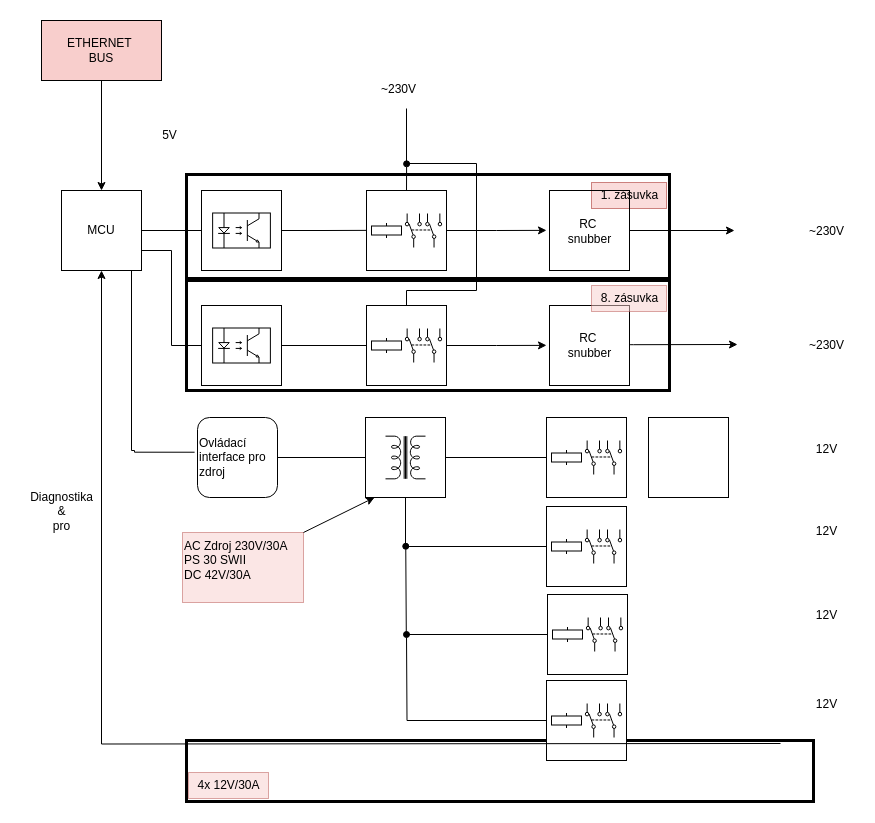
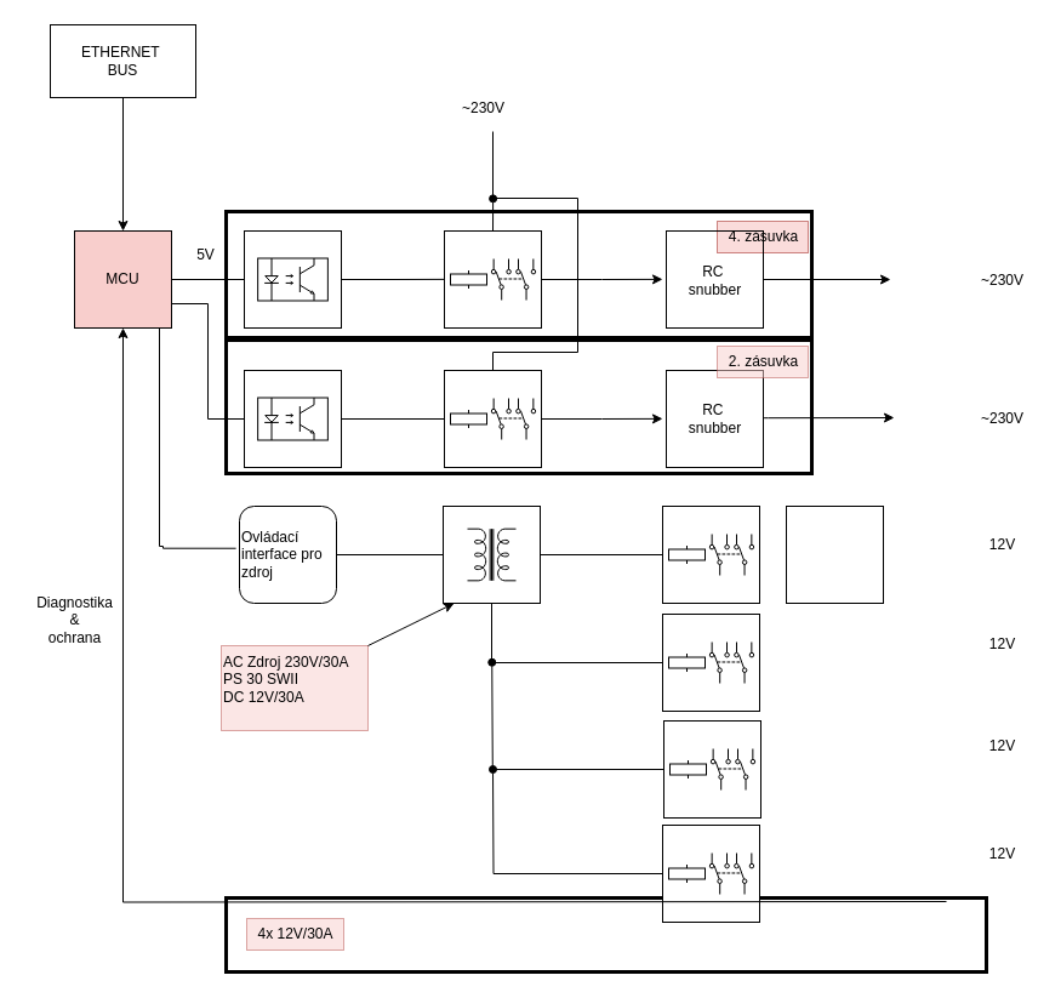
  <mxCell id="0" />
  <mxCell id="1" parent="0" />
  <mxCell id="2" value="" style="rounded=0;whiteSpace=wrap;html=1;fillColor=none;strokeWidth=3;" parent="1" vertex="1"><mxGeometry x="186" y="174" width="483" height="104" as="geometry" /></mxCell>
  <mxCell id="3" value="" style="rounded=0;whiteSpace=wrap;html=1;fillColor=none;strokeWidth=3;" parent="1" vertex="1"><mxGeometry x="186" y="280" width="483" height="110" as="geometry" /></mxCell>
  <mxCell id="4" value="" style="group" parent="1" vertex="1" connectable="0"><mxGeometry x="366" y="190" width="80" height="80" as="geometry" /></mxCell>
  <mxCell id="5" style="edgeStyle=orthogonalEdgeStyle;rounded=0;orthogonalLoop=1;jettySize=auto;html=1;exitX=1;exitY=0.5;exitDx=0;exitDy=0;" parent="4" source="7" edge="1"><mxGeometry relative="1" as="geometry"><mxPoint x="180" y="39.857" as="targetPoint" /></mxGeometry></mxCell>
  <mxCell id="6" style="edgeStyle=orthogonalEdgeStyle;rounded=0;orthogonalLoop=1;jettySize=auto;html=1;exitX=0.5;exitY=0;exitDx=0;exitDy=0;endArrow=oval;endFill=1;" parent="4" source="7" edge="1"><mxGeometry relative="1" as="geometry"><mxPoint x="40.118" y="-26.647" as="targetPoint" /></mxGeometry></mxCell>
  <mxCell id="7" value="" style="whiteSpace=wrap;html=1;aspect=fixed;" parent="4" vertex="1"><mxGeometry width="80" height="80" as="geometry" /></mxCell>
  <mxCell id="8" value="" style="pointerEvents=1;verticalLabelPosition=bottom;shadow=0;dashed=0;align=center;html=1;verticalAlign=top;shape=mxgraph.electrical.electro-mechanical.dpdt3;elSwitchState=1;rotation=-90;" parent="4" vertex="1"><mxGeometry x="40" y="21.83" width="34" height="36.34" as="geometry" /></mxCell>
  <mxCell id="9" value="" style="pointerEvents=1;verticalLabelPosition=bottom;shadow=0;dashed=0;align=center;html=1;verticalAlign=top;shape=mxgraph.electrical.electro-mechanical.relay_coil;" parent="4" vertex="1"><mxGeometry x="5" y="32.5" width="30" height="15" as="geometry" /></mxCell>
  <mxCell id="10" style="edgeStyle=orthogonalEdgeStyle;rounded=0;orthogonalLoop=1;jettySize=auto;html=1;exitX=1;exitY=0.25;exitDx=0;exitDy=0;entryX=0;entryY=0.5;entryDx=0;entryDy=0;endArrow=none;endFill=0;" parent="1" source="13" target="16" edge="1"><mxGeometry relative="1" as="geometry"><Array as="points"><mxPoint x="141" y="230" /></Array></mxGeometry></mxCell>
  <mxCell id="11" style="edgeStyle=orthogonalEdgeStyle;rounded=0;orthogonalLoop=1;jettySize=auto;html=1;exitX=1;exitY=0.5;exitDx=0;exitDy=0;entryX=0;entryY=0.5;entryDx=0;entryDy=0;endArrow=none;endFill=0;" parent="1" source="13" target="19" edge="1"><mxGeometry relative="1" as="geometry"><Array as="points"><mxPoint x="141" y="250" /><mxPoint x="171" y="250" /><mxPoint x="171" y="345" /></Array></mxGeometry></mxCell>
  <mxCell id="12" style="edgeStyle=orthogonalEdgeStyle;rounded=0;orthogonalLoop=1;jettySize=auto;html=1;entryX=-0.036;entryY=0.434;entryDx=0;entryDy=0;endArrow=none;endFill=0;entryPerimeter=0;" parent="1" edge="1" target="74"><mxGeometry relative="1" as="geometry"><mxPoint x="131" y="265" as="sourcePoint" /><Array as="points"><mxPoint x="131" y="450" /><mxPoint x="134" y="450" /><mxPoint x="134" y="452" /></Array><mxPoint x="201" y="450" as="targetPoint" /></mxGeometry></mxCell>
- <mxCell id="13" value="MCU" style="whiteSpace=wrap;html=1;aspect=fixed;" parent="1" vertex="1"><mxGeometry x="61" y="190" width="80" height="80" as="geometry" /></mxCell>
+ <mxCell id="13" value="MCU" style="whiteSpace=wrap;html=1;aspect=fixed;fillColor=#f8cecc;" parent="1" vertex="1"><mxGeometry x="61" y="190" width="80" height="80" as="geometry" /></mxCell>
  <mxCell id="14" value="" style="group" parent="1" vertex="1" connectable="0"><mxGeometry x="201" y="190" width="100" height="80" as="geometry" /></mxCell>
  <mxCell id="15" style="edgeStyle=orthogonalEdgeStyle;rounded=0;orthogonalLoop=1;jettySize=auto;html=1;exitX=1;exitY=0.5;exitDx=0;exitDy=0;endArrow=none;endFill=0;" parent="14" source="16" edge="1"><mxGeometry relative="1" as="geometry"><mxPoint x="165" y="39.857" as="targetPoint" /></mxGeometry></mxCell>
  <mxCell id="16" value="" style="whiteSpace=wrap;html=1;aspect=fixed;" parent="14" vertex="1"><mxGeometry width="80" height="80" as="geometry" /></mxCell>
  <mxCell id="17" value="" style="verticalLabelPosition=bottom;shadow=0;dashed=0;align=center;html=1;verticalAlign=top;shape=mxgraph.electrical.opto_electronics.opto-coupler;" parent="14" vertex="1"><mxGeometry x="11.13" y="22.5" width="57.75" height="35" as="geometry" /></mxCell>
  <mxCell id="18" value="" style="group" parent="1" vertex="1" connectable="0"><mxGeometry x="201" y="305" width="80" height="80" as="geometry" /></mxCell>
  <mxCell id="19" value="" style="whiteSpace=wrap;html=1;aspect=fixed;" parent="18" vertex="1"><mxGeometry width="80" height="80" as="geometry" /></mxCell>
  <mxCell id="20" value="" style="verticalLabelPosition=bottom;shadow=0;dashed=0;align=center;html=1;verticalAlign=top;shape=mxgraph.electrical.opto_electronics.opto-coupler;" parent="18" vertex="1"><mxGeometry x="11.13" y="22.5" width="57.75" height="35" as="geometry" /></mxCell>
  <mxCell id="21" style="edgeStyle=orthogonalEdgeStyle;rounded=0;orthogonalLoop=1;jettySize=auto;html=1;exitX=1;exitY=0.5;exitDx=0;exitDy=0;endArrow=none;endFill=0;" parent="1" source="19" edge="1"><mxGeometry relative="1" as="geometry"><mxPoint x="366" y="345" as="targetPoint" /></mxGeometry></mxCell>
  <mxCell id="22" value="" style="endArrow=none;html=1;rounded=0;edgeStyle=orthogonalEdgeStyle;" parent="1" edge="1"><mxGeometry width="50" height="50" relative="1" as="geometry"><mxPoint x="406" y="305" as="sourcePoint" /><mxPoint x="406" y="108" as="targetPoint" /><Array as="points"><mxPoint x="406" y="290" /><mxPoint x="476" y="290" /><mxPoint x="476" y="163" /><mxPoint x="406" y="163" /><mxPoint x="406" y="108" /></Array></mxGeometry></mxCell>
  <mxCell id="23" value="" style="group" parent="1" vertex="1" connectable="0"><mxGeometry x="366" y="305" width="80" height="80" as="geometry" /></mxCell>
  <mxCell id="24" style="edgeStyle=orthogonalEdgeStyle;rounded=0;orthogonalLoop=1;jettySize=auto;html=1;exitX=1;exitY=0.5;exitDx=0;exitDy=0;" parent="23" source="25" edge="1"><mxGeometry relative="1" as="geometry"><mxPoint x="180" y="39.857" as="targetPoint" /></mxGeometry></mxCell>
  <mxCell id="25" value="" style="whiteSpace=wrap;html=1;aspect=fixed;" parent="23" vertex="1"><mxGeometry width="80" height="80" as="geometry" /></mxCell>
  <mxCell id="26" value="" style="pointerEvents=1;verticalLabelPosition=bottom;shadow=0;dashed=0;align=center;html=1;verticalAlign=top;shape=mxgraph.electrical.electro-mechanical.dpdt3;elSwitchState=1;rotation=-90;" parent="23" vertex="1"><mxGeometry x="40" y="21.83" width="34" height="36.34" as="geometry" /></mxCell>
  <mxCell id="27" value="" style="pointerEvents=1;verticalLabelPosition=bottom;shadow=0;dashed=0;align=center;html=1;verticalAlign=top;shape=mxgraph.electrical.electro-mechanical.relay_coil;" parent="23" vertex="1"><mxGeometry x="5" y="32.5" width="30" height="15" as="geometry" /></mxCell>
  <mxCell id="28" value="~230V" style="text;html=1;align=center;verticalAlign=middle;resizable=0;points=[];autosize=1;strokeColor=none;fillColor=none;" parent="1" vertex="1"><mxGeometry x="370" y="74" width="55" height="30" as="geometry" /></mxCell>
  <mxCell id="29" value="~230V" style="text;html=1;align=center;verticalAlign=middle;resizable=0;points=[];autosize=1;strokeColor=none;fillColor=none;" parent="1" vertex="1"><mxGeometry x="798" y="215.5" width="55" height="30" as="geometry" /></mxCell>
  <mxCell id="30" value="~230V" style="text;html=1;align=center;verticalAlign=middle;resizable=0;points=[];autosize=1;strokeColor=none;fillColor=none;" parent="1" vertex="1"><mxGeometry x="798" y="330" width="55" height="30" as="geometry" /></mxCell>
  <mxCell id="31" value="12V" style="text;html=1;align=center;verticalAlign=middle;resizable=0;points=[];autosize=1;strokeColor=none;fillColor=none;" parent="1" vertex="1"><mxGeometry x="805.5" y="434" width="40" height="30" as="geometry" /></mxCell>
  <mxCell id="32" value="" style="edgeStyle=orthogonalEdgeStyle;rounded=0;orthogonalLoop=1;jettySize=auto;html=1;entryX=0.5;entryY=0;entryDx=0;entryDy=0;" parent="1" source="33" edge="1"><mxGeometry relative="1" as="geometry"><mxPoint x="101" y="190" as="targetPoint" /><mxPoint x="101" y="125" as="sourcePoint" /><Array as="points"><mxPoint x="101" y="50" /></Array></mxGeometry></mxCell>
- <mxCell id="33" value="ETHERNET&amp;nbsp;&lt;br&gt;BUS" style="rounded=0;whiteSpace=wrap;html=1;fillColor=#f8cecc;" parent="1" vertex="1"><mxGeometry x="41" y="20" width="120" height="60" as="geometry" /></mxCell>
- <mxCell id="34" value="5V" style="text;html=1;align=center;verticalAlign=middle;resizable=0;points=[];autosize=1;strokeColor=none;fillColor=none;" parent="1" vertex="1"><mxGeometry x="151" y="120" width="35" height="30" as="geometry" /></mxCell>
- <mxCell id="35" value="1. zásuvka" style="text;html=1;align=center;verticalAlign=middle;resizable=0;points=[];autosize=1;strokeColor=#b85450;fillColor=#f8cecc;opacity=70;" parent="1" vertex="1"><mxGeometry x="591" y="182" width="75" height="26" as="geometry" /></mxCell>
+ <mxCell id="33" value="ETHERNET&amp;nbsp;&lt;br&gt;BUS" style="rounded=0;whiteSpace=wrap;html=1;" parent="1" vertex="1"><mxGeometry x="41" y="20" width="120" height="60" as="geometry" /></mxCell>
+ <mxCell id="34" value="5V" style="text;html=1;align=center;verticalAlign=middle;resizable=0;points=[];autosize=1;strokeColor=none;fillColor=none;" parent="1" vertex="1"><mxGeometry x="151" y="195" width="35" height="30" as="geometry" /></mxCell>
+ <mxCell id="35" value="4. zásuvka" style="text;html=1;align=center;verticalAlign=middle;resizable=0;points=[];autosize=1;strokeColor=#b85450;fillColor=#f8cecc;opacity=70;" parent="1" vertex="1"><mxGeometry x="591" y="182" width="75" height="26" as="geometry" /></mxCell>
  <mxCell id="36" value="" style="rounded=0;orthogonalLoop=1;jettySize=auto;html=1;" parent="1" source="37" edge="1"><mxGeometry relative="1" as="geometry"><mxPoint x="734" y="230" as="targetPoint" /></mxGeometry></mxCell>
  <mxCell id="37" value="" style="whiteSpace=wrap;html=1;aspect=fixed;fillColor=none;" parent="1" vertex="1"><mxGeometry x="549" y="190" width="80" height="80" as="geometry" /></mxCell>
  <mxCell id="38" value="RC&amp;nbsp;&lt;br&gt;snubber" style="text;html=1;align=center;verticalAlign=middle;resizable=0;points=[];autosize=1;strokeColor=none;fillColor=none;" parent="1" vertex="1"><mxGeometry x="558.5" y="210" width="61" height="41" as="geometry" /></mxCell>
  <mxCell id="39" value="" style="whiteSpace=wrap;html=1;aspect=fixed;fillColor=none;" parent="1" vertex="1"><mxGeometry x="549" y="305" width="80" height="80" as="geometry" /></mxCell>
  <mxCell id="40" value="RC&amp;nbsp;&lt;br&gt;snubber" style="text;html=1;align=center;verticalAlign=middle;resizable=0;points=[];autosize=1;strokeColor=none;fillColor=none;" parent="1" vertex="1"><mxGeometry x="558.5" y="324.5" width="61" height="41" as="geometry" /></mxCell>
  <mxCell id="41" value="" style="edgeStyle=orthogonalEdgeStyle;rounded=0;orthogonalLoop=1;jettySize=auto;html=1;exitX=1.007;exitY=0.49;exitDx=0;exitDy=0;exitPerimeter=0;" parent="1" edge="1" source="39"><mxGeometry relative="1" as="geometry"><mxPoint x="633" y="344" as="sourcePoint" /><mxPoint x="737" y="344" as="targetPoint" /><Array as="points"><mxPoint x="633" y="344" /></Array></mxGeometry></mxCell>
- <mxCell id="42" value="8. zásuvka" style="text;html=1;align=center;verticalAlign=middle;resizable=0;points=[];autosize=1;strokeColor=#b85450;fillColor=#f8cecc;opacity=50;" parent="1" vertex="1"><mxGeometry x="591" y="285" width="75" height="26" as="geometry" /></mxCell>
+ <mxCell id="42" value="2. zásuvka" style="text;html=1;align=center;verticalAlign=middle;resizable=0;points=[];autosize=1;strokeColor=#b85450;fillColor=#f8cecc;opacity=50;" parent="1" vertex="1"><mxGeometry x="591" y="285" width="75" height="26" as="geometry" /></mxCell>
  <mxCell id="43" value="" style="rounded=0;whiteSpace=wrap;html=1;fillColor=none;strokeWidth=3;" parent="1" vertex="1"><mxGeometry x="186" y="740" width="627" height="61" as="geometry" /></mxCell>
  <mxCell id="44" value="" style="group" parent="1" vertex="1" connectable="0"><mxGeometry x="365" y="417" width="80" height="80" as="geometry" /></mxCell>
  <mxCell id="45" value="" style="whiteSpace=wrap;html=1;aspect=fixed;" parent="44" vertex="1"><mxGeometry width="80" height="80" as="geometry" /></mxCell>
  <mxCell id="46" value="" style="pointerEvents=1;verticalLabelPosition=bottom;shadow=0;dashed=0;align=center;html=1;verticalAlign=top;shape=mxgraph.electrical.inductors.transformer_2;rotation=-90;" parent="44" vertex="1"><mxGeometry x="18.66" y="20" width="42.67" height="40" as="geometry" /></mxCell>
  <mxCell id="47" value="" style="group" parent="1" vertex="1" connectable="0"><mxGeometry x="546" y="417" width="80" height="80" as="geometry" /></mxCell>
  <mxCell id="48" value="" style="whiteSpace=wrap;html=1;aspect=fixed;" parent="47" vertex="1"><mxGeometry width="80" height="80" as="geometry" /></mxCell>
  <mxCell id="49" value="" style="pointerEvents=1;verticalLabelPosition=bottom;shadow=0;dashed=0;align=center;html=1;verticalAlign=top;shape=mxgraph.electrical.electro-mechanical.dpdt3;elSwitchState=1;rotation=-90;" parent="47" vertex="1"><mxGeometry x="40" y="21.83" width="34" height="36.34" as="geometry" /></mxCell>
  <mxCell id="50" value="" style="pointerEvents=1;verticalLabelPosition=bottom;shadow=0;dashed=0;align=center;html=1;verticalAlign=top;shape=mxgraph.electrical.electro-mechanical.relay_coil;" parent="47" vertex="1"><mxGeometry x="5" y="32.5" width="30" height="15" as="geometry" /></mxCell>
  <mxCell id="51" value="" style="group" parent="1" vertex="1" connectable="0"><mxGeometry x="546" y="506" width="80" height="80" as="geometry" /></mxCell>
  <mxCell id="52" value="" style="whiteSpace=wrap;html=1;aspect=fixed;" parent="51" vertex="1"><mxGeometry width="80" height="80" as="geometry" /></mxCell>
  <mxCell id="53" value="" style="pointerEvents=1;verticalLabelPosition=bottom;shadow=0;dashed=0;align=center;html=1;verticalAlign=top;shape=mxgraph.electrical.electro-mechanical.dpdt3;elSwitchState=1;rotation=-90;" parent="51" vertex="1"><mxGeometry x="40" y="21.83" width="34" height="36.34" as="geometry" /></mxCell>
  <mxCell id="54" value="" style="pointerEvents=1;verticalLabelPosition=bottom;shadow=0;dashed=0;align=center;html=1;verticalAlign=top;shape=mxgraph.electrical.electro-mechanical.relay_coil;" parent="51" vertex="1"><mxGeometry x="5" y="32.5" width="30" height="15" as="geometry" /></mxCell>
  <mxCell id="55" value="" style="group" parent="1" vertex="1" connectable="0"><mxGeometry x="547" y="594" width="80" height="80" as="geometry" /></mxCell>
  <mxCell id="56" style="edgeStyle=orthogonalEdgeStyle;rounded=0;orthogonalLoop=1;jettySize=auto;html=1;endArrow=oval;endFill=1;" edge="1" parent="55" source="57"><mxGeometry relative="1" as="geometry"><mxPoint x="-141.75" y="-48.25" as="targetPoint" /></mxGeometry></mxCell>
  <mxCell id="57" value="" style="whiteSpace=wrap;html=1;aspect=fixed;" parent="55" vertex="1"><mxGeometry width="80" height="80" as="geometry" /></mxCell>
  <mxCell id="58" value="" style="pointerEvents=1;verticalLabelPosition=bottom;shadow=0;dashed=0;align=center;html=1;verticalAlign=top;shape=mxgraph.electrical.electro-mechanical.dpdt3;elSwitchState=1;rotation=-90;" parent="55" vertex="1"><mxGeometry x="40" y="21.83" width="34" height="36.34" as="geometry" /></mxCell>
  <mxCell id="59" value="" style="pointerEvents=1;verticalLabelPosition=bottom;shadow=0;dashed=0;align=center;html=1;verticalAlign=top;shape=mxgraph.electrical.electro-mechanical.relay_coil;" parent="55" vertex="1"><mxGeometry x="5" y="32.5" width="30" height="15" as="geometry" /></mxCell>
  <mxCell id="60" value="" style="group" parent="1" vertex="1" connectable="0"><mxGeometry x="546" y="680" width="80" height="80" as="geometry" /></mxCell>
  <mxCell id="61" style="edgeStyle=orthogonalEdgeStyle;rounded=0;orthogonalLoop=1;jettySize=auto;html=1;endArrow=oval;endFill=1;" edge="1" parent="60" source="62"><mxGeometry relative="1" as="geometry"><mxPoint x="-140" y="-46" as="targetPoint" /></mxGeometry></mxCell>
  <mxCell id="62" value="" style="whiteSpace=wrap;html=1;aspect=fixed;" parent="60" vertex="1"><mxGeometry width="80" height="80" as="geometry" /></mxCell>
  <mxCell id="63" value="" style="pointerEvents=1;verticalLabelPosition=bottom;shadow=0;dashed=0;align=center;html=1;verticalAlign=top;shape=mxgraph.electrical.electro-mechanical.dpdt3;elSwitchState=1;rotation=-90;" parent="60" vertex="1"><mxGeometry x="40" y="21.83" width="34" height="36.34" as="geometry" /></mxCell>
  <mxCell id="64" value="" style="pointerEvents=1;verticalLabelPosition=bottom;shadow=0;dashed=0;align=center;html=1;verticalAlign=top;shape=mxgraph.electrical.electro-mechanical.relay_coil;" parent="60" vertex="1"><mxGeometry x="5" y="32.5" width="30" height="15" as="geometry" /></mxCell>
  <mxCell id="65" value="12V" style="text;html=1;align=center;verticalAlign=middle;resizable=0;points=[];autosize=1;strokeColor=none;fillColor=none;" parent="1" vertex="1"><mxGeometry x="805.5" y="516" width="40" height="30" as="geometry" /></mxCell>
  <mxCell id="66" value="12V" style="text;html=1;align=center;verticalAlign=middle;resizable=0;points=[];autosize=1;strokeColor=none;fillColor=none;" parent="1" vertex="1"><mxGeometry x="805.5" y="600" width="40" height="30" as="geometry" /></mxCell>
  <mxCell id="67" value="12V" style="text;html=1;align=center;verticalAlign=middle;resizable=0;points=[];autosize=1;strokeColor=none;fillColor=none;" parent="1" vertex="1"><mxGeometry x="805.5" y="689" width="40" height="30" as="geometry" /></mxCell>
  <mxCell id="68" style="edgeStyle=orthogonalEdgeStyle;rounded=0;orthogonalLoop=1;jettySize=auto;html=1;exitX=0.5;exitY=1;exitDx=0;exitDy=0;entryX=0.5;entryY=1;entryDx=0;entryDy=0;" parent="1" target="13" edge="1"><mxGeometry relative="1" as="geometry"><mxPoint x="-44" y="284" as="targetPoint" /><mxPoint x="780" y="743" as="sourcePoint" /></mxGeometry></mxCell>
- <mxCell id="69" value="Diagnostika&lt;br&gt;&amp;amp;&lt;br&gt;pro" style="text;html=1;align=center;verticalAlign=middle;resizable=0;points=[];autosize=1;strokeColor=none;fillColor=none;" parent="1" vertex="1"><mxGeometry x="20" y="483" width="81" height="55" as="geometry" /></mxCell>
- <mxCell id="70" value="4x 12V/30A" style="text;html=1;align=center;verticalAlign=middle;resizable=0;points=[];autosize=1;strokeColor=#b85450;fillColor=#f8cecc;opacity=50;" parent="1" vertex="1"><mxGeometry x="188" y="772" width="80" height="26" as="geometry" /></mxCell>
- <mxCell id="71" value="AC Zdroj 230V/30A&lt;br&gt;PS 30 SWII&lt;br&gt;DC 42V&lt;span style=&quot;background-color: initial;&quot;&gt;/30A&lt;/span&gt;&lt;div&gt;&lt;div&gt;&lt;br&gt;&lt;/div&gt;&lt;/div&gt;" style="text;html=1;align=left;verticalAlign=middle;resizable=0;points=[];autosize=1;strokeColor=#b85450;fillColor=#f8cecc;opacity=50;" parent="1" vertex="1"><mxGeometry x="182" y="532" width="121" height="70" as="geometry" /></mxCell>
+ <mxCell id="69" value="Diagnostika&lt;br&gt;&amp;amp;&lt;br&gt;ochrana" style="text;html=1;align=center;verticalAlign=middle;resizable=0;points=[];autosize=1;strokeColor=none;fillColor=none;" parent="1" vertex="1"><mxGeometry x="20" y="483" width="81" height="55" as="geometry" /></mxCell>
+ <mxCell id="70" value="4x 12V/30A" style="text;html=1;align=center;verticalAlign=middle;resizable=0;points=[];autosize=1;strokeColor=#b85450;fillColor=#f8cecc;opacity=50;" parent="1" vertex="1"><mxGeometry x="203" y="757" width="80" height="26" as="geometry" /></mxCell>
+ <mxCell id="71" value="AC Zdroj 230V/30A&lt;br&gt;PS 30 SWII&lt;br&gt;DC 12V&lt;span style=&quot;background-color: initial;&quot;&gt;/30A&lt;/span&gt;&lt;div&gt;&lt;div&gt;&lt;br&gt;&lt;/div&gt;&lt;/div&gt;" style="text;html=1;align=left;verticalAlign=middle;resizable=0;points=[];autosize=1;strokeColor=#b85450;fillColor=#f8cecc;opacity=50;" parent="1" vertex="1"><mxGeometry x="182" y="532" width="121" height="70" as="geometry" /></mxCell>
  <mxCell id="72" value="" style="endArrow=classic;html=1;rounded=0;" parent="1" edge="1"><mxGeometry width="50" height="50" relative="1" as="geometry"><mxPoint x="303" y="532" as="sourcePoint" /><mxPoint x="374" y="497" as="targetPoint" /></mxGeometry></mxCell>
  <mxCell id="73" value="" style="edgeStyle=orthogonalEdgeStyle;rounded=0;orthogonalLoop=1;jettySize=auto;html=1;endArrow=none;endFill=0;" edge="1" parent="1" source="74" target="45"><mxGeometry relative="1" as="geometry" /></mxCell>
  <mxCell id="74" value="Ovládací interface pro zdroj" style="whiteSpace=wrap;html=1;aspect=fixed;align=left;rounded=1;" vertex="1" parent="1"><mxGeometry x="197" y="417" width="80" height="80" as="geometry" /></mxCell>
  <mxCell id="75" value="" style="edgeStyle=orthogonalEdgeStyle;rounded=0;orthogonalLoop=1;jettySize=auto;html=1;endArrow=none;endFill=0;entryX=0;entryY=0.5;entryDx=0;entryDy=0;" edge="1" parent="1" source="45" target="48"><mxGeometry relative="1" as="geometry" /></mxCell>
  <mxCell id="76" style="edgeStyle=orthogonalEdgeStyle;rounded=0;orthogonalLoop=1;jettySize=auto;html=1;entryX=0.5;entryY=1;entryDx=0;entryDy=0;endArrow=none;endFill=0;" edge="1" parent="1" source="52" target="45"><mxGeometry relative="1" as="geometry" /></mxCell>
  <mxCell id="77" value="" style="whiteSpace=wrap;html=1;aspect=fixed;" vertex="1" parent="1"><mxGeometry x="648" y="417" width="80" height="80" as="geometry" /></mxCell>
